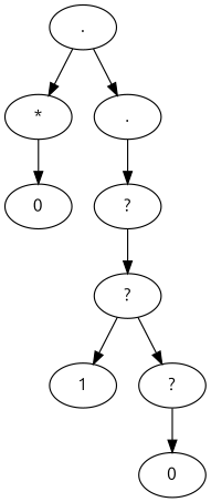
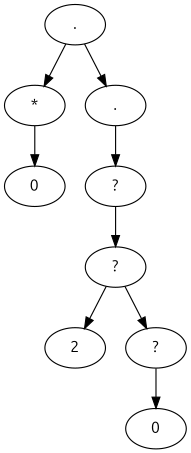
  digraph {
    fontname=Ubuntu
    node [fontname=Ubuntu]
    edge [fontname=Ubuntu]
    n1 [label="."]
    n2 [label="*"]
    n3 [label="."]
    n4 [label=0]
    n5 [label="?"]
    n6 [label="?"]
-   n7 [label=1]
+   n7 [label=2]
    n8 [label="?"]
    n9 [label=0]
    n1 -> n2
    n1 -> n3
    n2 -> n4
    n3 -> n5
    n5 -> n6
    n6 -> n7
    n6 -> n8
    n8 -> n9
  }
